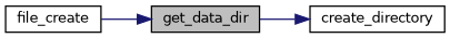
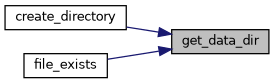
  digraph {
    rankdir=LR
    node [color=black fillcolor=white fontname=Helvetica fontsize=10 shape=record style=filled]
    edge [color=midnightblue fontname=Helvetica fontsize=10 labelfontname=Helvetica labelfontsize=10 style=solid]
    n1 [fillcolor=grey75 fontcolor=black height=0.2 label=get_data_dir width=0.4]
    n2 [height=0.2 label=create_directory width=0.4]
-   n3 [height=0.2 label=file_create width=0.4]
-   n1 -> n2
+   n3 [height=0.2 label=file_exists width=0.4]
+   n2 -> n1
    n3 -> n1
  }
